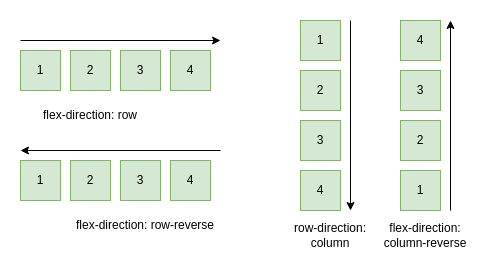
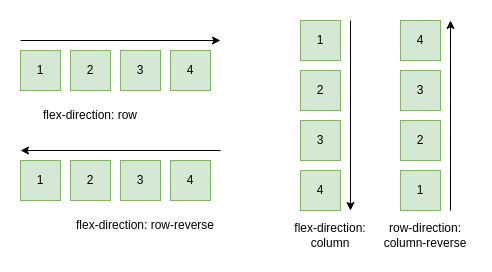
  <mxCell id="0" />
  <mxCell id="1" parent="0" />
  <mxCell id="2" value="1" style="whiteSpace=wrap;html=1;aspect=fixed;fillColor=#d5e8d4;strokeColor=#82b366;" vertex="1" parent="1"><mxGeometry x="20" y="50" width="40" height="40" as="geometry" /></mxCell>
  <mxCell id="3" value="2" style="whiteSpace=wrap;html=1;aspect=fixed;fillColor=#d5e8d4;strokeColor=#82b366;" vertex="1" parent="1"><mxGeometry x="70" y="50" width="40" height="40" as="geometry" /></mxCell>
  <mxCell id="4" value="3" style="whiteSpace=wrap;html=1;aspect=fixed;fillColor=#d5e8d4;strokeColor=#82b366;" vertex="1" parent="1"><mxGeometry x="120" y="50" width="40" height="40" as="geometry" /></mxCell>
  <mxCell id="5" value="4" style="whiteSpace=wrap;html=1;aspect=fixed;fillColor=#d5e8d4;strokeColor=#82b366;" vertex="1" parent="1"><mxGeometry x="170" y="50" width="40" height="40" as="geometry" /></mxCell>
  <mxCell id="6" value="" style="endArrow=classic;html=1;rounded=0;" edge="1" parent="1"><mxGeometry width="50" height="50" relative="1" as="geometry"><mxPoint x="20" y="40" as="sourcePoint" /><mxPoint x="220" y="40" as="targetPoint" /></mxGeometry></mxCell>
  <mxCell id="7" value="flex-direction: row" style="text;html=1;strokeColor=none;fillColor=none;align=center;verticalAlign=middle;whiteSpace=wrap;rounded=0;" vertex="1" parent="1"><mxGeometry x="25" y="100" width="130" height="30" as="geometry" /></mxCell>
  <mxCell id="8" value="1" style="whiteSpace=wrap;html=1;aspect=fixed;fillColor=#d5e8d4;strokeColor=#82b366;" vertex="1" parent="1"><mxGeometry x="20" y="160" width="40" height="40" as="geometry" /></mxCell>
  <mxCell id="9" value="2" style="whiteSpace=wrap;html=1;aspect=fixed;fillColor=#d5e8d4;strokeColor=#82b366;" vertex="1" parent="1"><mxGeometry x="70" y="160" width="40" height="40" as="geometry" /></mxCell>
  <mxCell id="10" value="3" style="whiteSpace=wrap;html=1;aspect=fixed;fillColor=#d5e8d4;strokeColor=#82b366;" vertex="1" parent="1"><mxGeometry x="120" y="160" width="40" height="40" as="geometry" /></mxCell>
  <mxCell id="11" value="4" style="whiteSpace=wrap;html=1;aspect=fixed;fillColor=#d5e8d4;strokeColor=#82b366;" vertex="1" parent="1"><mxGeometry x="170" y="160" width="40" height="40" as="geometry" /></mxCell>
  <mxCell id="12" value="flex-direction: row-reverse" style="text;html=1;strokeColor=none;fillColor=none;align=center;verticalAlign=middle;whiteSpace=wrap;rounded=0;" vertex="1" parent="1"><mxGeometry x="65" y="210" width="160" height="30" as="geometry" /></mxCell>
  <mxCell id="13" value="" style="endArrow=classic;html=1;rounded=0;" edge="1" parent="1"><mxGeometry width="50" height="50" relative="1" as="geometry"><mxPoint x="220" y="150" as="sourcePoint" /><mxPoint x="20" y="150" as="targetPoint" /></mxGeometry></mxCell>
  <mxCell id="14" value="1" style="whiteSpace=wrap;html=1;aspect=fixed;fillColor=#d5e8d4;strokeColor=#82b366;" vertex="1" parent="1"><mxGeometry x="300" y="20" width="40" height="40" as="geometry" /></mxCell>
  <mxCell id="15" value="2" style="whiteSpace=wrap;html=1;aspect=fixed;fillColor=#d5e8d4;strokeColor=#82b366;" vertex="1" parent="1"><mxGeometry x="300" y="70" width="40" height="40" as="geometry" /></mxCell>
  <mxCell id="16" value="3" style="whiteSpace=wrap;html=1;aspect=fixed;fillColor=#d5e8d4;strokeColor=#82b366;" vertex="1" parent="1"><mxGeometry x="300" y="120" width="40" height="40" as="geometry" /></mxCell>
  <mxCell id="17" value="4" style="whiteSpace=wrap;html=1;aspect=fixed;fillColor=#d5e8d4;strokeColor=#82b366;" vertex="1" parent="1"><mxGeometry x="300" y="170" width="40" height="40" as="geometry" /></mxCell>
  <mxCell id="18" value="" style="endArrow=classic;html=1;rounded=0;" edge="1" parent="1"><mxGeometry width="50" height="50" relative="1" as="geometry"><mxPoint x="350" y="20" as="sourcePoint" /><mxPoint x="350" y="210" as="targetPoint" /></mxGeometry></mxCell>
  <mxCell id="19" value="4" style="whiteSpace=wrap;html=1;aspect=fixed;fillColor=#d5e8d4;strokeColor=#82b366;" vertex="1" parent="1"><mxGeometry x="400" y="20" width="40" height="40" as="geometry" /></mxCell>
  <mxCell id="20" value="3" style="whiteSpace=wrap;html=1;aspect=fixed;fillColor=#d5e8d4;strokeColor=#82b366;" vertex="1" parent="1"><mxGeometry x="400" y="70" width="40" height="40" as="geometry" /></mxCell>
  <mxCell id="21" value="2" style="whiteSpace=wrap;html=1;aspect=fixed;fillColor=#d5e8d4;strokeColor=#82b366;" vertex="1" parent="1"><mxGeometry x="400" y="120" width="40" height="40" as="geometry" /></mxCell>
  <mxCell id="22" value="1" style="whiteSpace=wrap;html=1;aspect=fixed;fillColor=#d5e8d4;strokeColor=#82b366;" vertex="1" parent="1"><mxGeometry x="400" y="170" width="40" height="40" as="geometry" /></mxCell>
  <mxCell id="23" value="" style="endArrow=classic;html=1;rounded=0;" edge="1" parent="1"><mxGeometry width="50" height="50" relative="1" as="geometry"><mxPoint x="450" y="210" as="sourcePoint" /><mxPoint x="450" y="20" as="targetPoint" /></mxGeometry></mxCell>
- <mxCell id="24" value="row-direction: &lt;br&gt;column" style="text;html=1;strokeColor=none;fillColor=none;align=center;verticalAlign=middle;whiteSpace=wrap;rounded=0;" vertex="1" parent="1"><mxGeometry x="290" y="220" width="80" height="30" as="geometry" /></mxCell>
- <mxCell id="25" value="flex-direction: &lt;br&gt;column-reverse" style="text;html=1;strokeColor=none;fillColor=none;align=center;verticalAlign=middle;whiteSpace=wrap;rounded=0;" vertex="1" parent="1"><mxGeometry x="380" y="220" width="90" height="30" as="geometry" /></mxCell>
+ <mxCell id="24" value="flex-direction: &lt;br&gt;column" style="text;html=1;strokeColor=none;fillColor=none;align=center;verticalAlign=middle;whiteSpace=wrap;rounded=0;" vertex="1" parent="1"><mxGeometry x="290" y="220" width="80" height="30" as="geometry" /></mxCell>
+ <mxCell id="25" value="row-direction: &lt;br&gt;column-reverse" style="text;html=1;strokeColor=none;fillColor=none;align=center;verticalAlign=middle;whiteSpace=wrap;rounded=0;" vertex="1" parent="1"><mxGeometry x="380" y="220" width="90" height="30" as="geometry" /></mxCell>
